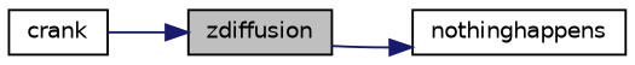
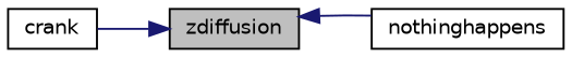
  digraph {
    rankdir=LR
    node [color=black fillcolor=white fontname=Helvetica fontsize=10 shape=record style=filled]
    edge [color=midnightblue fontname=Helvetica fontsize=10 labelfontname=Helvetica labelfontsize=10 style=solid]
    n1 [fillcolor=grey75 fontcolor=black height=0.2 label=zdiffusion width=0.4]
    n2 [height=0.2 label=nothinghappens width=0.4]
    n3 [height=0.2 label=crank width=0.4]
-   n1 -> n2
+   n2 -> n1
    n3 -> n1
  }
